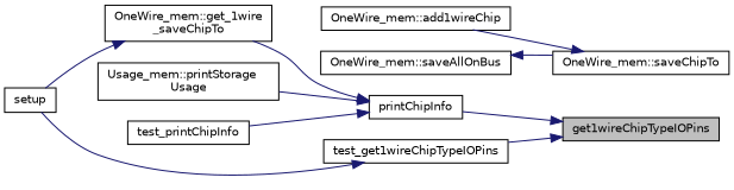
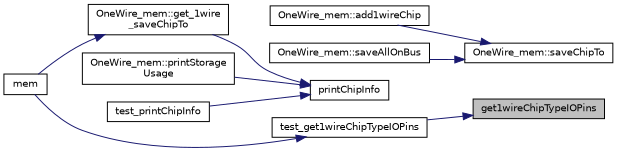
  digraph {
    rankdir=RL
    node [color=black fillcolor=white fontname=Helvetica fontsize=10 shape=record style=filled]
    edge [color=midnightblue dir=back fontname=Helvetica fontsize=10 labelfontname=Helvetica labelfontsize=10 style=solid]
    n1 [fillcolor=grey75 fontcolor=black height=0.2 label=get1wireChipTypeIOPins width=0.4]
    n2 [height=0.2 label=printChipInfo width=0.4]
    n3 [height=0.2 label=test_get1wireChipTypeIOPins width=0.4]
    n4 [height=0.2 label="OneWire_mem::get_1wire\l_saveChipTo" width=0.4]
-   n5 [height=0.2 label="Usage_mem::printStorage\lUsage" width=0.4]
+   n5 [height=0.2 label="OneWire_mem::printStorage\lUsage" width=0.4]
    n6 [height=0.2 label=test_printChipInfo width=0.4]
    n7 [height=0.2 label="OneWire_mem::saveChipTo" width=0.4]
    n8 [height=0.2 label="OneWire_mem::add1wireChip" width=0.4]
    n9 [height=0.2 label="OneWire_mem::saveAllOnBus" width=0.4]
-   n10 [height=0.2 label=setup width=0.4]
-   n1 -> n2
+   n10 [height=0.2 label=mem width=0.4]
    n1 -> n3
    n2 -> n4
    n2 -> n5
    n2 -> n6
    n3 -> n10
    n4 -> n10
    n7 -> n8
-   n9 -> n7
+   n7 -> n9
  }
